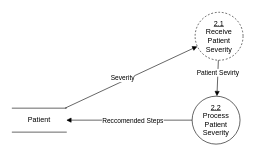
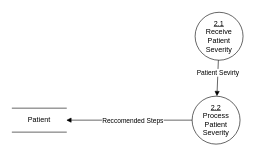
  <mxCell id="0" />
  <mxCell id="1" parent="0" />
- <mxCell id="2" value="&lt;u&gt;2.1&lt;/u&gt;&lt;div&gt;Receive Patient Severity&lt;/div&gt;" style="ellipse;whiteSpace=wrap;html=1;aspect=fixed;dashed=1;" parent="1" vertex="1"><mxGeometry x="325" y="20" width="80" height="80" as="geometry" /></mxCell>
- <mxCell id="3" value="" style="html=1;verticalAlign=bottom;endArrow=block;curved=0;rounded=0;" parent="1" source="6" target="2" edge="1"><mxGeometry width="80" relative="1" as="geometry"><mxPoint x="230" y="30" as="sourcePoint" /><mxPoint x="410" y="150" as="targetPoint" /></mxGeometry></mxCell>
- <mxCell id="4" value="Severity" style="edgeLabel;html=1;align=center;verticalAlign=middle;resizable=0;points=[];" vertex="1" connectable="0" parent="3"><mxGeometry x="-0.11" y="5" relative="1" as="geometry"><mxPoint as="offset" /></mxGeometry></mxCell>
+ <mxCell id="2" value="&lt;u&gt;2.1&lt;/u&gt;&lt;div&gt;Receive Patient Severity&lt;/div&gt;" style="ellipse;whiteSpace=wrap;html=1;aspect=fixed;" parent="1" vertex="1"><mxGeometry x="325" y="20" width="80" height="80" as="geometry" /></mxCell>
  <mxCell id="5" value="&lt;u&gt;2.2&lt;/u&gt;&lt;div&gt;Process Patient Severity&lt;/div&gt;" style="ellipse;whiteSpace=wrap;html=1;aspect=fixed;" parent="1" vertex="1"><mxGeometry x="320" y="160" width="80" height="80" as="geometry" /></mxCell>
  <mxCell id="6" value="Patient" style="shape=partialRectangle;whiteSpace=wrap;html=1;left=0;right=0;fillColor=none;" parent="1" vertex="1"><mxGeometry x="20" y="180" width="90" height="40" as="geometry" /></mxCell>
  <mxCell id="7" value="" style="html=1;verticalAlign=bottom;endArrow=block;curved=0;rounded=0;" parent="1" source="5" target="6" edge="1"><mxGeometry width="80" relative="1" as="geometry"><mxPoint x="200" y="200" as="sourcePoint" /><mxPoint x="280" y="200" as="targetPoint" /></mxGeometry></mxCell>
  <mxCell id="8" value="Reccomended Steps" style="edgeLabel;html=1;align=center;verticalAlign=middle;resizable=0;points=[];" vertex="1" connectable="0" parent="7"><mxGeometry x="0.019" y="2" relative="1" as="geometry"><mxPoint x="7" y="-2" as="offset" /></mxGeometry></mxCell>
  <mxCell id="9" value="Patient Sevirty" style="html=1;verticalAlign=bottom;endArrow=block;curved=0;rounded=0;" parent="1" source="2" target="5" edge="1"><mxGeometry width="80" relative="1" as="geometry"><mxPoint x="190" y="90" as="sourcePoint" /><mxPoint x="270" y="90" as="targetPoint" /></mxGeometry></mxCell>
